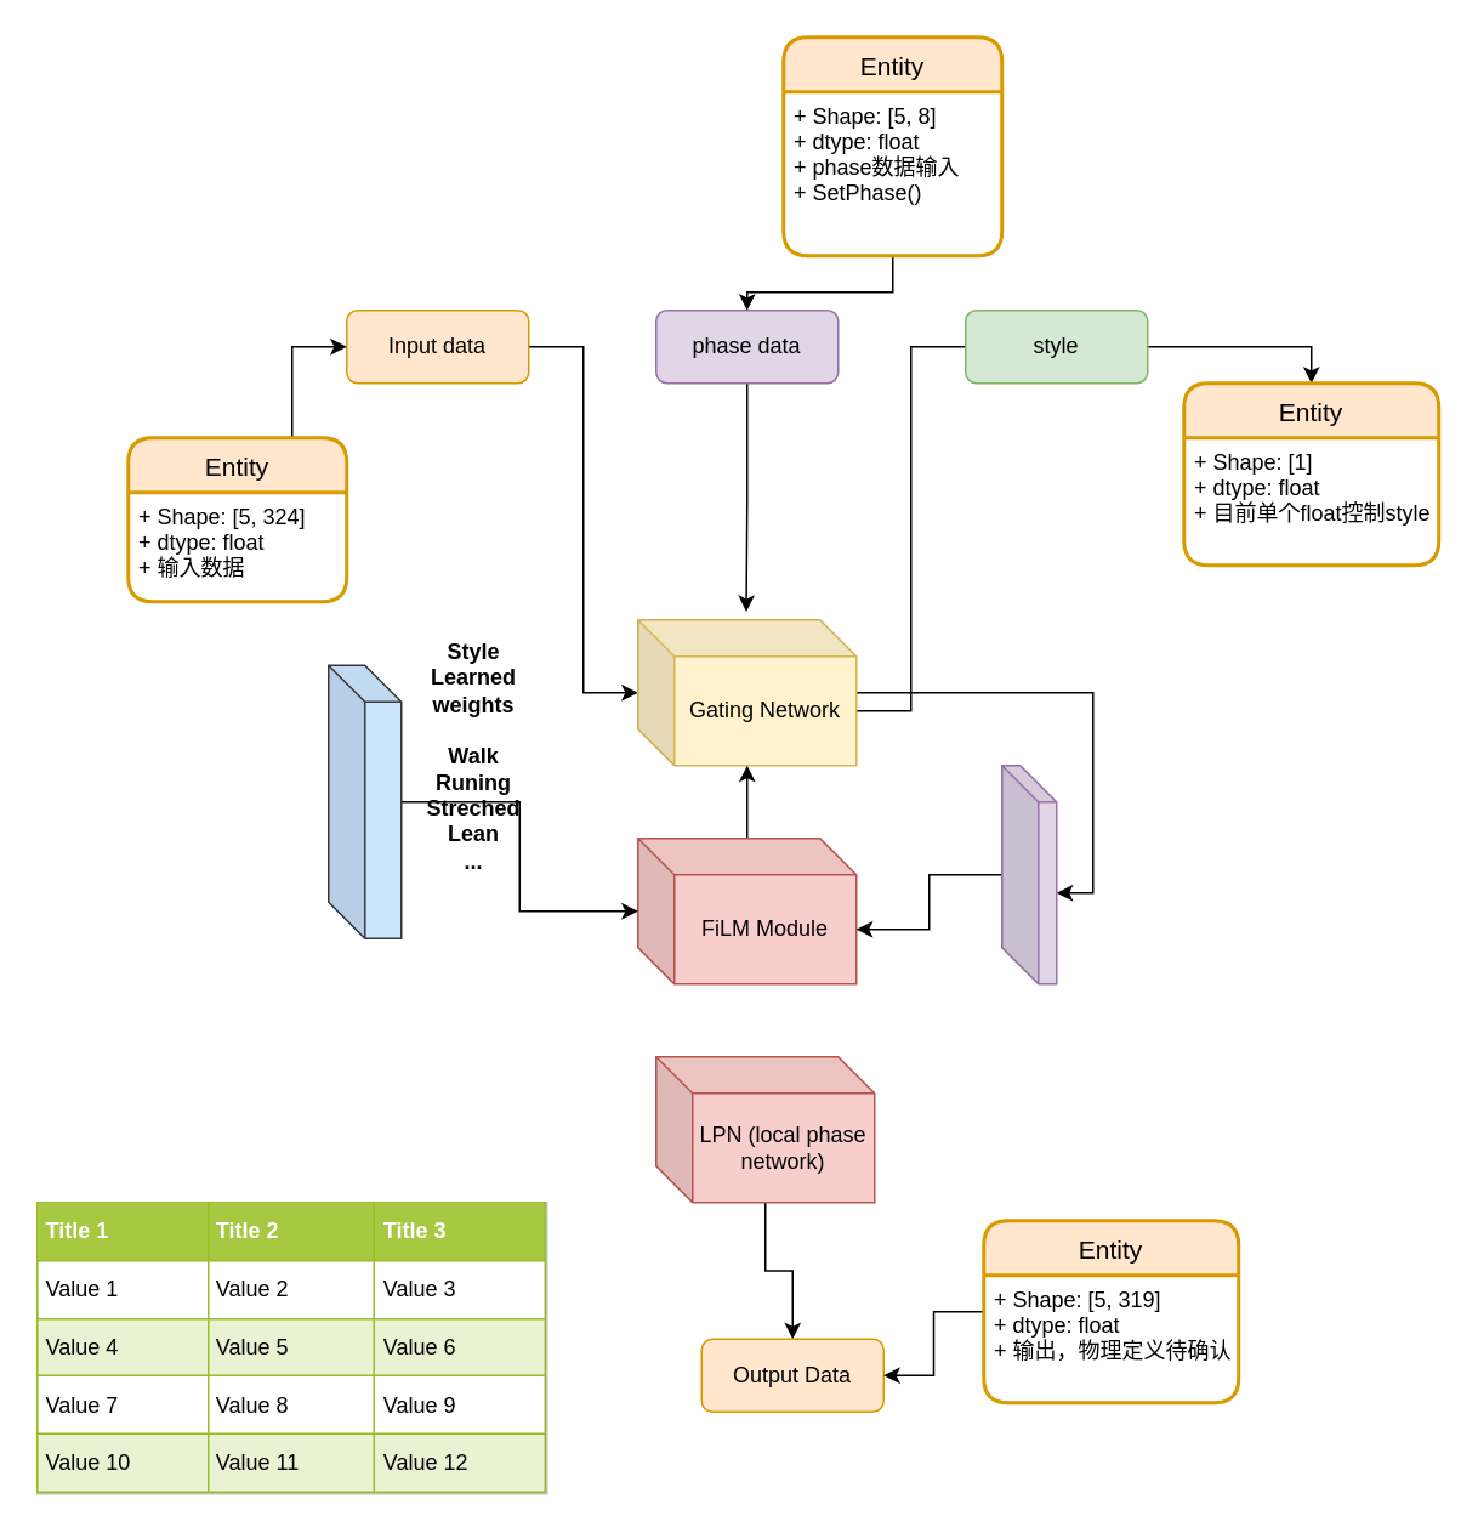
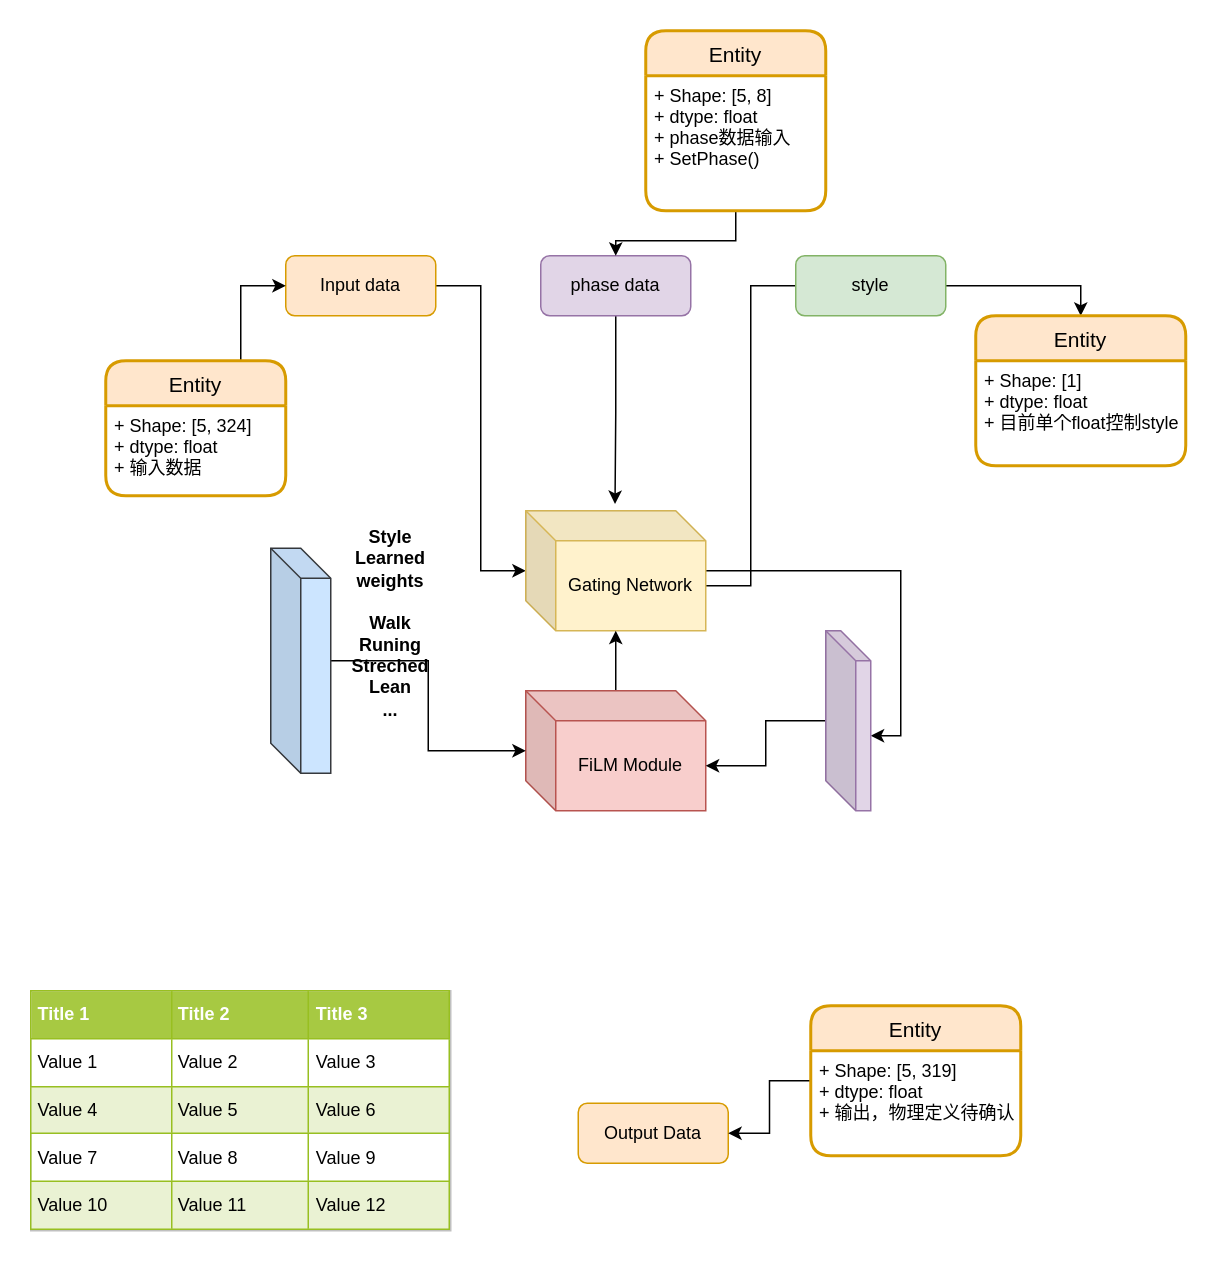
  <mxCell id="0" />
  <mxCell id="1" parent="0" />
  <mxCell id="2" style="edgeStyle=orthogonalEdgeStyle;rounded=0;orthogonalLoop=1;jettySize=auto;html=1;entryX=0;entryY=0.5;entryDx=0;entryDy=0;entryPerimeter=0;" edge="1" parent="1" source="3" target="19"><mxGeometry relative="1" as="geometry" /></mxCell>
  <mxCell id="3" value="Input data" style="rounded=1;whiteSpace=wrap;html=1;fillColor=#ffe6cc;strokeColor=#d79b00;" vertex="1" parent="1"><mxGeometry x="190" y="170" width="100" height="40" as="geometry" /></mxCell>
  <mxCell id="4" style="edgeStyle=orthogonalEdgeStyle;rounded=0;orthogonalLoop=1;jettySize=auto;html=1;entryX=0.5;entryY=0;entryDx=0;entryDy=0;" edge="1" parent="1" source="6" target="16"><mxGeometry relative="1" as="geometry" /></mxCell>
  <mxCell id="5" style="edgeStyle=orthogonalEdgeStyle;rounded=0;orthogonalLoop=1;jettySize=auto;html=1;entryX=0;entryY=0;entryDx=120;entryDy=50;entryPerimeter=0;endArrow=none;" edge="1" parent="1" source="6" target="19"><mxGeometry relative="1" as="geometry" /></mxCell>
  <mxCell id="6" value="style" style="rounded=1;whiteSpace=wrap;html=1;fillColor=#d5e8d4;strokeColor=#82b366;" vertex="1" parent="1"><mxGeometry x="530" y="170" width="100" height="40" as="geometry" /></mxCell>
  <mxCell id="7" style="edgeStyle=orthogonalEdgeStyle;rounded=0;orthogonalLoop=1;jettySize=auto;html=1;entryX=0.496;entryY=-0.056;entryDx=0;entryDy=0;entryPerimeter=0;" edge="1" parent="1" source="8" target="19"><mxGeometry relative="1" as="geometry" /></mxCell>
  <mxCell id="8" value="phase data" style="rounded=1;whiteSpace=wrap;html=1;fillColor=#e1d5e7;strokeColor=#9673a6;" vertex="1" parent="1"><mxGeometry x="360" y="170" width="100" height="40" as="geometry" /></mxCell>
  <mxCell id="9" value="&lt;table border=&quot;1&quot; width=&quot;100%&quot; height=&quot;100%&quot; cellpadding=&quot;4&quot; style=&quot;width:100%;height:100%;border-collapse:collapse;&quot;&gt;&lt;tr style=&quot;background-color:#A7C942;color:#ffffff;border:1px solid #98bf21;&quot;&gt;&lt;th align=&quot;left&quot;&gt;Title 1&lt;/th&gt;&lt;th align=&quot;left&quot;&gt;Title 2&lt;/th&gt;&lt;th align=&quot;left&quot;&gt;Title 3&lt;/th&gt;&lt;/tr&gt;&lt;tr style=&quot;border:1px solid #98bf21;&quot;&gt;&lt;td&gt;Value 1&lt;/td&gt;&lt;td&gt;Value 2&lt;/td&gt;&lt;td&gt;Value 3&lt;/td&gt;&lt;/tr&gt;&lt;tr style=&quot;background-color:#EAF2D3;border:1px solid #98bf21;&quot;&gt;&lt;td&gt;Value 4&lt;/td&gt;&lt;td&gt;Value 5&lt;/td&gt;&lt;td&gt;Value 6&lt;/td&gt;&lt;/tr&gt;&lt;tr style=&quot;border:1px solid #98bf21;&quot;&gt;&lt;td&gt;Value 7&lt;/td&gt;&lt;td&gt;Value 8&lt;/td&gt;&lt;td&gt;Value 9&lt;/td&gt;&lt;/tr&gt;&lt;tr style=&quot;background-color:#EAF2D3;border:1px solid #98bf21;&quot;&gt;&lt;td&gt;Value 10&lt;/td&gt;&lt;td&gt;Value 11&lt;/td&gt;&lt;td&gt;Value 12&lt;/td&gt;&lt;/tr&gt;&lt;/table&gt;" style="text;html=1;strokeColor=#c0c0c0;fillColor=#ffffff;overflow=fill;rounded=0;" vertex="1" parent="1"><mxGeometry x="20" y="660" width="280" height="160" as="geometry" /></mxCell>
  <mxCell id="10" style="edgeStyle=orthogonalEdgeStyle;rounded=0;orthogonalLoop=1;jettySize=auto;html=1;exitX=0.75;exitY=0;exitDx=0;exitDy=0;entryX=0;entryY=0.5;entryDx=0;entryDy=0;" edge="1" parent="1" source="11" target="3"><mxGeometry relative="1" as="geometry" /></mxCell>
  <mxCell id="11" value="Entity" style="swimlane;childLayout=stackLayout;horizontal=1;startSize=30;horizontalStack=0;rounded=1;fontSize=14;fontStyle=0;strokeWidth=2;resizeParent=0;resizeLast=1;shadow=0;dashed=0;align=center;fillColor=#ffe6cc;strokeColor=#d79b00;" vertex="1" parent="1"><mxGeometry x="70" y="240" width="120" height="90" as="geometry" /></mxCell>
  <mxCell id="12" value="+ Shape: [5, 324]&#10;+ dtype: float&#10;+ 输入数据&#10;" style="align=left;strokeColor=none;fillColor=none;spacingLeft=4;fontSize=12;verticalAlign=top;resizable=0;rotatable=0;part=1;" vertex="1" parent="11"><mxGeometry y="30" width="120" height="60" as="geometry" /></mxCell>
  <mxCell id="13" style="edgeStyle=orthogonalEdgeStyle;rounded=0;orthogonalLoop=1;jettySize=auto;html=1;entryX=0.5;entryY=0;entryDx=0;entryDy=0;" edge="1" parent="1" source="14" target="8"><mxGeometry relative="1" as="geometry" /></mxCell>
  <mxCell id="14" value="Entity" style="swimlane;childLayout=stackLayout;horizontal=1;startSize=30;horizontalStack=0;rounded=1;fontSize=14;fontStyle=0;strokeWidth=2;resizeParent=0;resizeLast=1;shadow=0;dashed=0;align=center;fillColor=#ffe6cc;strokeColor=#d79b00;" vertex="1" parent="1"><mxGeometry x="430" y="20" width="120" height="120" as="geometry" /></mxCell>
  <mxCell id="15" value="+ Shape: [5, 8]&#10;+ dtype: float&#10;+ phase数据输入&#10;+ SetPhase()&#10;" style="align=left;strokeColor=none;fillColor=none;spacingLeft=4;fontSize=12;verticalAlign=top;resizable=0;rotatable=0;part=1;" vertex="1" parent="14"><mxGeometry y="30" width="120" height="90" as="geometry" /></mxCell>
  <mxCell id="16" value="Entity" style="swimlane;childLayout=stackLayout;horizontal=1;startSize=30;horizontalStack=0;rounded=1;fontSize=14;fontStyle=0;strokeWidth=2;resizeParent=0;resizeLast=1;shadow=0;dashed=0;align=center;fillColor=#ffe6cc;strokeColor=#d79b00;" vertex="1" parent="1"><mxGeometry x="650" y="210" width="140" height="100" as="geometry" /></mxCell>
  <mxCell id="17" value="+ Shape: [1]&#10;+ dtype: float&#10;+ 目前单个float控制style&#10;" style="align=left;strokeColor=none;fillColor=none;spacingLeft=4;fontSize=12;verticalAlign=top;resizable=0;rotatable=0;part=1;" vertex="1" parent="16"><mxGeometry y="30" width="140" height="70" as="geometry" /></mxCell>
  <mxCell id="18" style="edgeStyle=orthogonalEdgeStyle;rounded=0;orthogonalLoop=1;jettySize=auto;html=1;entryX=0;entryY=0;entryDx=30;entryDy=70;entryPerimeter=0;" edge="1" parent="1" source="19" target="25"><mxGeometry relative="1" as="geometry" /></mxCell>
  <mxCell id="19" value="Gating Network" style="shape=cube;whiteSpace=wrap;html=1;boundedLbl=1;backgroundOutline=1;darkOpacity=0.05;darkOpacity2=0.1;fillColor=#fff2cc;strokeColor=#d6b656;" vertex="1" parent="1"><mxGeometry x="350" y="340" width="120" height="80" as="geometry" /></mxCell>
  <mxCell id="20" style="edgeStyle=orthogonalEdgeStyle;rounded=0;orthogonalLoop=1;jettySize=auto;html=1;" edge="1" parent="1" source="21" target="19"><mxGeometry relative="1" as="geometry" /></mxCell>
  <mxCell id="21" value="FiLM Module" style="shape=cube;whiteSpace=wrap;html=1;boundedLbl=1;backgroundOutline=1;darkOpacity=0.05;darkOpacity2=0.1;fillColor=#f8cecc;strokeColor=#b85450;" vertex="1" parent="1"><mxGeometry x="350" y="460" width="120" height="80" as="geometry" /></mxCell>
- <mxCell id="22" style="edgeStyle=orthogonalEdgeStyle;rounded=0;orthogonalLoop=1;jettySize=auto;html=1;" edge="1" parent="1" source="23" target="29"><mxGeometry relative="1" as="geometry" /></mxCell>
- <mxCell id="23" value="LPN (local phase network)" style="shape=cube;whiteSpace=wrap;html=1;boundedLbl=1;backgroundOutline=1;darkOpacity=0.05;darkOpacity2=0.1;fillColor=#f8cecc;strokeColor=#b85450;" vertex="1" parent="1"><mxGeometry x="360" y="580" width="120" height="80" as="geometry" /></mxCell>
  <mxCell id="24" style="edgeStyle=orthogonalEdgeStyle;rounded=0;orthogonalLoop=1;jettySize=auto;html=1;entryX=0;entryY=0;entryDx=120;entryDy=50;entryPerimeter=0;" edge="1" parent="1" source="25" target="21"><mxGeometry relative="1" as="geometry" /></mxCell>
  <mxCell id="25" value="" style="shape=cube;whiteSpace=wrap;html=1;boundedLbl=1;backgroundOutline=1;darkOpacity=0.05;darkOpacity2=0.1;fillColor=#e1d5e7;strokeColor=#9673a6;" vertex="1" parent="1"><mxGeometry x="550" y="420" width="30" height="120" as="geometry" /></mxCell>
  <mxCell id="26" style="edgeStyle=orthogonalEdgeStyle;rounded=0;orthogonalLoop=1;jettySize=auto;html=1;" edge="1" parent="1" source="27" target="21"><mxGeometry relative="1" as="geometry" /></mxCell>
  <mxCell id="27" value="" style="shape=cube;whiteSpace=wrap;html=1;boundedLbl=1;backgroundOutline=1;darkOpacity=0.05;darkOpacity2=0.1;fillColor=#cce5ff;strokeColor=#36393d;" vertex="1" parent="1"><mxGeometry x="180" y="365" width="40" height="150" as="geometry" /></mxCell>
  <mxCell id="28" value="Style Learned weights&lt;br&gt;&lt;br&gt;Walk&lt;br&gt;Runing&lt;br&gt;Streched&lt;br&gt;Lean&lt;br&gt;..." style="text;html=1;strokeColor=none;fillColor=none;align=center;verticalAlign=middle;whiteSpace=wrap;rounded=0;fontStyle=1" vertex="1" parent="1"><mxGeometry x="230" y="400" width="60" height="30" as="geometry" /></mxCell>
  <mxCell id="29" value="Output Data" style="rounded=1;whiteSpace=wrap;html=1;fillColor=#ffe6cc;strokeColor=#d79b00;" vertex="1" parent="1"><mxGeometry x="385" y="735" width="100" height="40" as="geometry" /></mxCell>
  <mxCell id="30" style="edgeStyle=orthogonalEdgeStyle;rounded=0;orthogonalLoop=1;jettySize=auto;html=1;entryX=1;entryY=0.5;entryDx=0;entryDy=0;" edge="1" parent="1" source="31" target="29"><mxGeometry relative="1" as="geometry" /></mxCell>
  <mxCell id="31" value="Entity" style="swimlane;childLayout=stackLayout;horizontal=1;startSize=30;horizontalStack=0;rounded=1;fontSize=14;fontStyle=0;strokeWidth=2;resizeParent=0;resizeLast=1;shadow=0;dashed=0;align=center;fillColor=#ffe6cc;strokeColor=#d79b00;" vertex="1" parent="1"><mxGeometry x="540" y="670" width="140" height="100" as="geometry" /></mxCell>
  <mxCell id="32" value="+ Shape: [5, 319]&#10;+ dtype: float&#10;+ 输出，物理定义待确认&#10;" style="align=left;strokeColor=none;fillColor=none;spacingLeft=4;fontSize=12;verticalAlign=top;resizable=0;rotatable=0;part=1;" vertex="1" parent="31"><mxGeometry y="30" width="140" height="70" as="geometry" /></mxCell>
